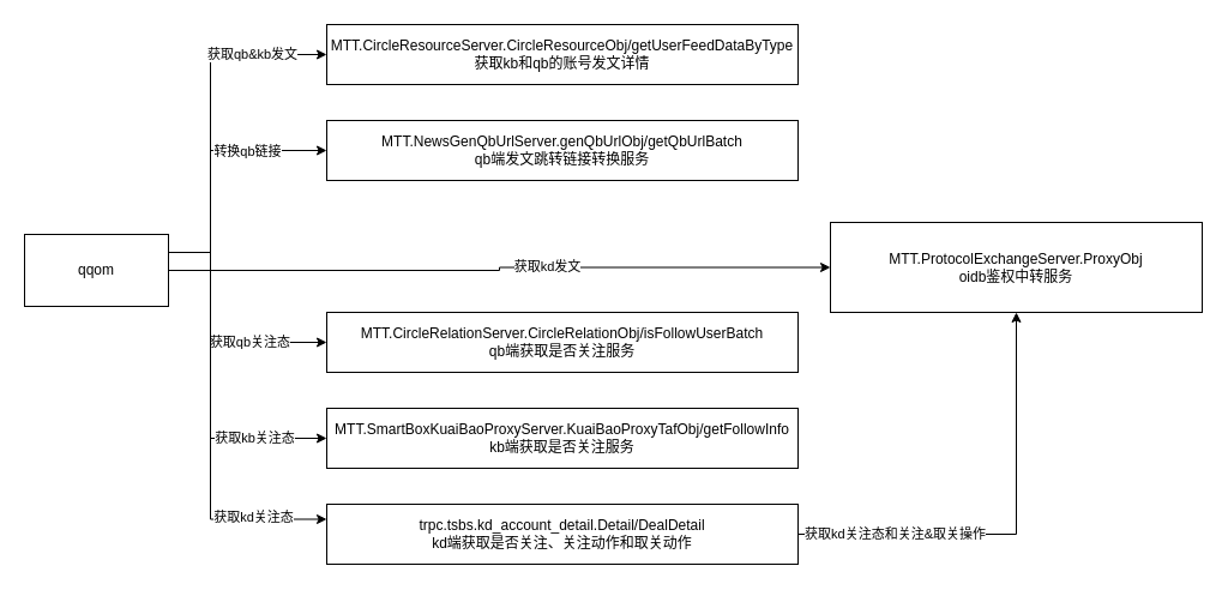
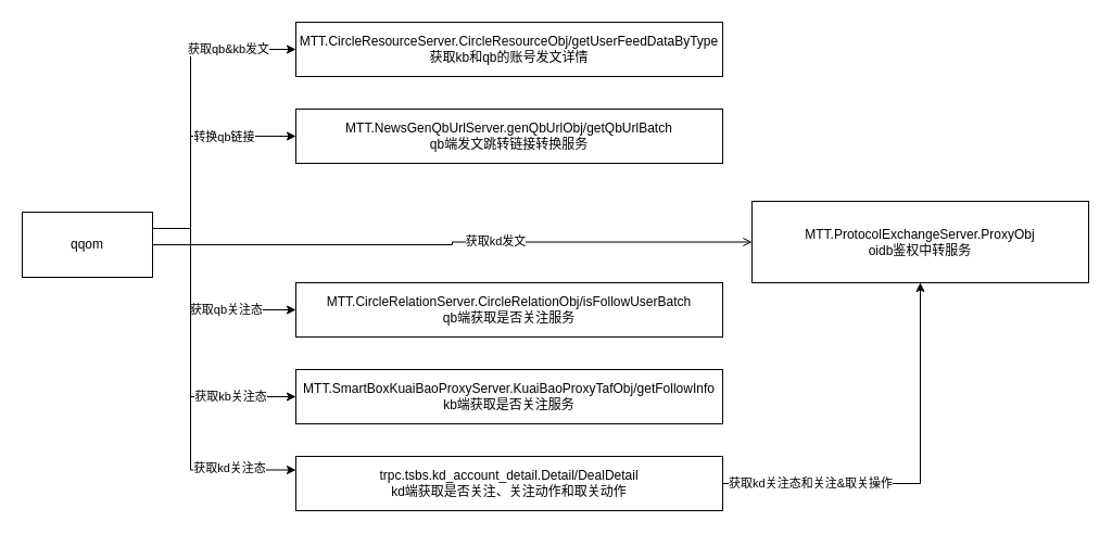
  <mxCell id="0" />
  <mxCell id="1" parent="0" />
  <mxCell id="2" style="edgeStyle=orthogonalEdgeStyle;rounded=0;orthogonalLoop=1;jettySize=auto;html=1;exitX=1;exitY=0.5;exitDx=0;exitDy=0;entryX=0;entryY=0.5;entryDx=0;entryDy=0;" edge="1" parent="1" source="14" target="15"><mxGeometry relative="1" as="geometry"><Array as="points"><mxPoint x="175" y="210" /><mxPoint x="175" y="45" /></Array></mxGeometry></mxCell>
  <mxCell id="3" value="获取qb&amp;amp;kb发文" style="edgeLabel;html=1;align=center;verticalAlign=middle;resizable=0;points=[];" vertex="1" connectable="0" parent="2"><mxGeometry x="0.548" y="-1" relative="1" as="geometry"><mxPoint x="8.76" y="-1.02" as="offset" /></mxGeometry></mxCell>
  <mxCell id="4" style="edgeStyle=orthogonalEdgeStyle;rounded=0;orthogonalLoop=1;jettySize=auto;html=1;exitX=1;exitY=0.5;exitDx=0;exitDy=0;entryX=0;entryY=0.5;entryDx=0;entryDy=0;" edge="1" parent="1" source="14" target="16"><mxGeometry relative="1" as="geometry"><Array as="points"><mxPoint x="175" y="210" /><mxPoint x="175" y="125" /></Array></mxGeometry></mxCell>
  <mxCell id="5" value="转换qb链接" style="edgeLabel;html=1;align=center;verticalAlign=middle;resizable=0;points=[];" vertex="1" connectable="0" parent="4"><mxGeometry x="0.424" relative="1" as="geometry"><mxPoint as="offset" /></mxGeometry></mxCell>
- <mxCell id="6" style="edgeStyle=orthogonalEdgeStyle;rounded=0;orthogonalLoop=1;jettySize=auto;html=1;exitX=1;exitY=0.5;exitDx=0;exitDy=0;entryX=0;entryY=0.5;entryDx=0;entryDy=0;" edge="1" parent="1" source="14" target="17"><mxGeometry relative="1" as="geometry" /></mxCell>
+ <mxCell id="6" style="edgeStyle=orthogonalEdgeStyle;rounded=0;orthogonalLoop=1;jettySize=auto;html=1;exitX=1;exitY=0.5;exitDx=0;exitDy=0;entryX=0;entryY=0.5;entryDx=0;entryDy=0;endArrow=open;" edge="1" parent="1" source="14" target="17"><mxGeometry relative="1" as="geometry" /></mxCell>
  <mxCell id="7" value="获取kd发文" style="edgeLabel;html=1;align=center;verticalAlign=middle;resizable=0;points=[];" vertex="1" connectable="0" parent="6"><mxGeometry x="0.148" y="1" relative="1" as="geometry"><mxPoint as="offset" /></mxGeometry></mxCell>
  <mxCell id="8" style="edgeStyle=orthogonalEdgeStyle;rounded=0;orthogonalLoop=1;jettySize=auto;html=1;exitX=1;exitY=0.5;exitDx=0;exitDy=0;entryX=0;entryY=0.5;entryDx=0;entryDy=0;" edge="1" parent="1" source="14" target="18"><mxGeometry relative="1" as="geometry"><Array as="points"><mxPoint x="175" y="210" /><mxPoint x="175" y="285" /></Array></mxGeometry></mxCell>
  <mxCell id="9" value="获取qb关注态" style="edgeLabel;html=1;align=center;verticalAlign=middle;resizable=0;points=[];" vertex="1" connectable="0" parent="8"><mxGeometry x="0.267" y="1" relative="1" as="geometry"><mxPoint x="16.76" y="0.97" as="offset" /></mxGeometry></mxCell>
  <mxCell id="10" style="edgeStyle=orthogonalEdgeStyle;rounded=0;orthogonalLoop=1;jettySize=auto;html=1;exitX=1;exitY=0.5;exitDx=0;exitDy=0;entryX=0;entryY=0.25;entryDx=0;entryDy=0;" edge="1" parent="1" source="14" target="22"><mxGeometry relative="1" as="geometry"><Array as="points"><mxPoint x="175" y="210" /><mxPoint x="175" y="433" /></Array></mxGeometry></mxCell>
  <mxCell id="11" value="获取kd关注态" style="edgeLabel;html=1;align=center;verticalAlign=middle;resizable=0;points=[];" vertex="1" connectable="0" parent="10"><mxGeometry x="0.588" y="-1" relative="1" as="geometry"><mxPoint x="15.24" y="-3.49" as="offset" /></mxGeometry></mxCell>
  <mxCell id="12" style="edgeStyle=orthogonalEdgeStyle;rounded=0;orthogonalLoop=1;jettySize=auto;html=1;exitX=1;exitY=0.5;exitDx=0;exitDy=0;entryX=0;entryY=0.5;entryDx=0;entryDy=0;" edge="1" parent="1" source="14" target="19"><mxGeometry relative="1" as="geometry"><Array as="points"><mxPoint x="175" y="210" /><mxPoint x="175" y="365" /></Array></mxGeometry></mxCell>
  <mxCell id="13" value="获取kb关注态" style="edgeLabel;html=1;align=center;verticalAlign=middle;resizable=0;points=[];" vertex="1" connectable="0" parent="12"><mxGeometry x="0.567" y="-2" relative="1" as="geometry"><mxPoint x="4.34" y="-2.02" as="offset" /></mxGeometry></mxCell>
  <mxCell id="14" value="qqom" style="rounded=0;whiteSpace=wrap;html=1;" vertex="1" parent="1"><mxGeometry x="20" y="195" width="120" height="60" as="geometry" /></mxCell>
  <mxCell id="15" value="MTT.CircleResourceServer.CircleResourceObj/getUserFeedDataByType&lt;br&gt;获取kb和qb的账号发文详情" style="rounded=0;whiteSpace=wrap;html=1;" vertex="1" parent="1"><mxGeometry x="272" y="20" width="393" height="50" as="geometry" /></mxCell>
  <mxCell id="16" value="MTT.NewsGenQbUrlServer.genQbUrlObj/getQbUrlBatch&lt;br&gt;qb端发文跳转链接转换服务" style="rounded=0;whiteSpace=wrap;html=1;" vertex="1" parent="1"><mxGeometry x="272" y="100" width="393" height="50" as="geometry" /></mxCell>
  <mxCell id="17" value="MTT.ProtocolExchangeServer.ProxyObj&lt;br&gt;oidb鉴权中转服务" style="rounded=0;whiteSpace=wrap;html=1;" vertex="1" parent="1"><mxGeometry x="692" y="185" width="310" height="75" as="geometry" /></mxCell>
  <mxCell id="18" value="MTT.CircleRelationServer.CircleRelationObj/isFollowUserBatch&lt;br&gt;qb端获取是否关注服务" style="rounded=0;whiteSpace=wrap;html=1;" vertex="1" parent="1"><mxGeometry x="272" y="260" width="393" height="50" as="geometry" /></mxCell>
  <mxCell id="19" value="MTT.SmartBoxKuaiBaoProxyServer.KuaiBaoProxyTafObj/getFollowInfo&lt;br&gt;kb端获取是否关注服务" style="rounded=0;whiteSpace=wrap;html=1;" vertex="1" parent="1"><mxGeometry x="272" y="340" width="393" height="50" as="geometry" /></mxCell>
  <mxCell id="20" style="edgeStyle=orthogonalEdgeStyle;rounded=0;orthogonalLoop=1;jettySize=auto;html=1;exitX=1;exitY=0.5;exitDx=0;exitDy=0;" edge="1" parent="1" source="22" target="17"><mxGeometry relative="1" as="geometry" /></mxCell>
  <mxCell id="21" value="获取kd关注态和关注&amp;amp;取关操作" style="edgeLabel;html=1;align=center;verticalAlign=middle;resizable=0;points=[];" vertex="1" connectable="0" parent="20"><mxGeometry x="-0.266" y="1" relative="1" as="geometry"><mxPoint x="-54.14" y="0.97" as="offset" /></mxGeometry></mxCell>
  <mxCell id="22" value="trpc.tsbs.kd_account_detail.Detail/DealDetail&lt;br&gt;kd端获取是否关注、关注动作和取关动作" style="rounded=0;whiteSpace=wrap;html=1;" vertex="1" parent="1"><mxGeometry x="272" y="420" width="393" height="50" as="geometry" /></mxCell>
